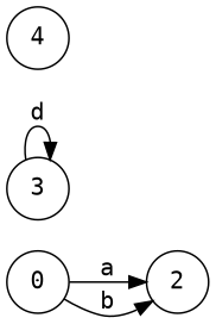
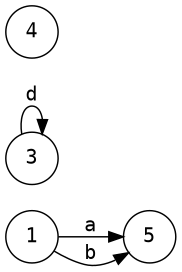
  digraph {
    fontname="DejaVu Sans Mono"
    rankdir=LR
    node [fontname="DejaVu Sans Mono" shape=circle]
    edge [fontname="DejaVu Sans Mono"]
-   1 [label=0]
-   2
+   1
+   2 [label=5]
    3
    4
    1 -> 2 [label=a]
    1 -> 2 [label=b]
    3 -> 3 [label=d]
  }
